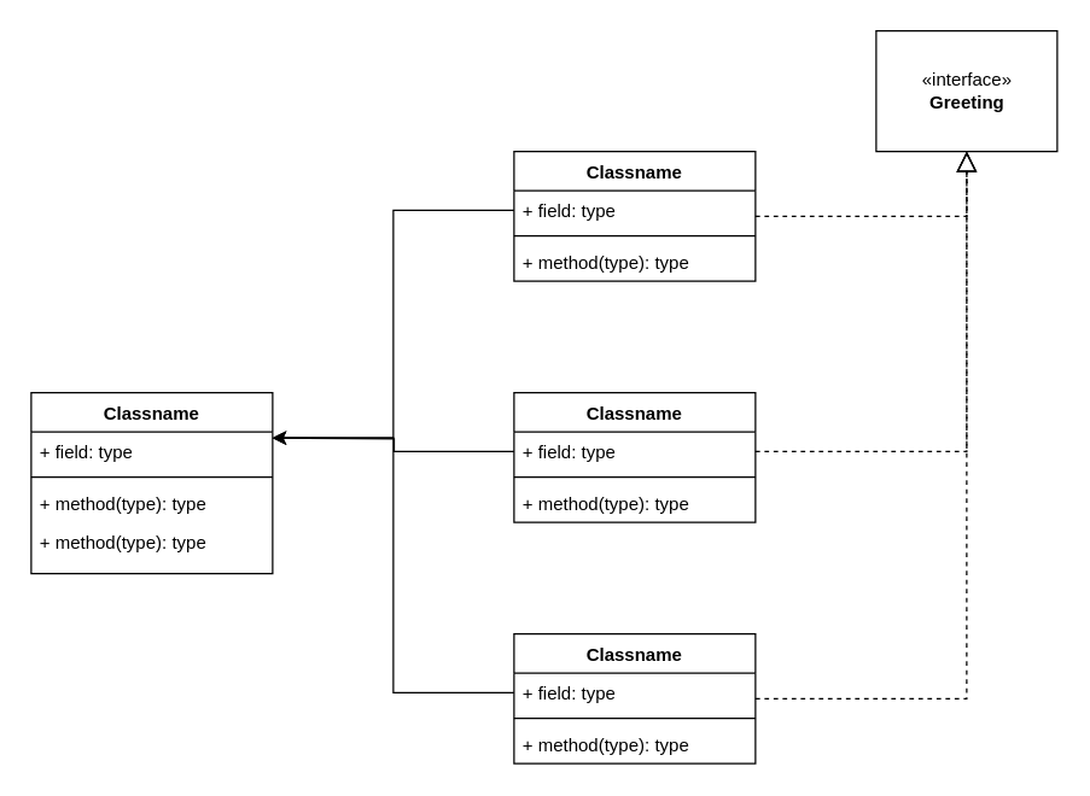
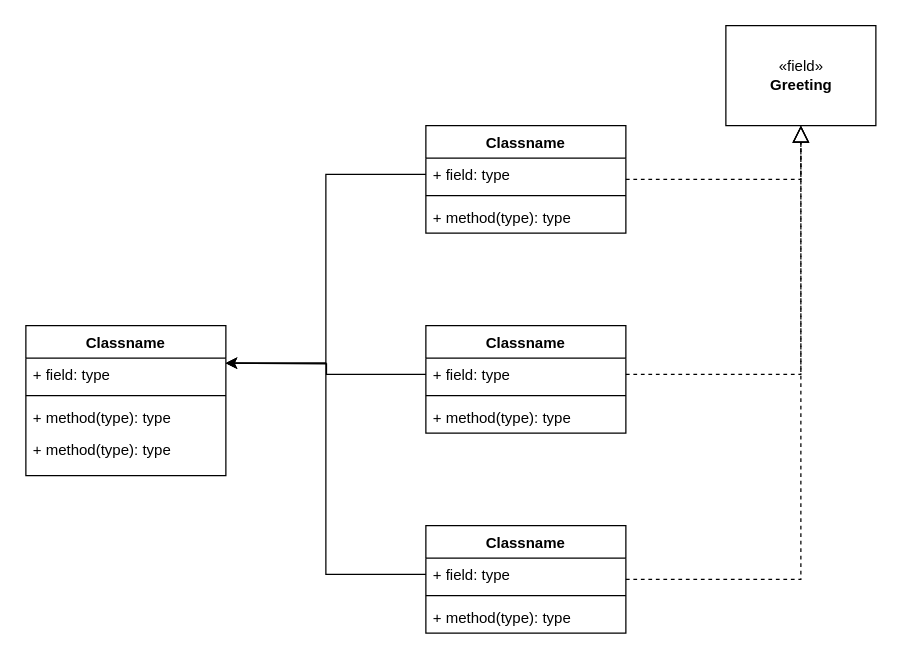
  <mxCell id="0" />
  <mxCell id="1" parent="0" />
  <mxCell id="2" value="Classname" style="swimlane;fontStyle=1;align=center;verticalAlign=top;childLayout=stackLayout;horizontal=1;startSize=26;horizontalStack=0;resizeParent=1;resizeParentMax=0;resizeLast=0;collapsible=1;marginBottom=0;" vertex="1" parent="1"><mxGeometry x="20" y="260" width="160" height="120" as="geometry" /></mxCell>
  <mxCell id="3" value="+ field: type" style="text;strokeColor=none;fillColor=none;align=left;verticalAlign=top;spacingLeft=4;spacingRight=4;overflow=hidden;rotatable=0;points=[[0,0.5],[1,0.5]];portConstraint=eastwest;" vertex="1" parent="2"><mxGeometry y="26" width="160" height="26" as="geometry" /></mxCell>
  <mxCell id="4" value="" style="line;strokeWidth=1;fillColor=none;align=left;verticalAlign=middle;spacingTop=-1;spacingLeft=3;spacingRight=3;rotatable=0;labelPosition=right;points=[];portConstraint=eastwest;" vertex="1" parent="2"><mxGeometry y="52" width="160" height="8" as="geometry" /></mxCell>
  <mxCell id="5" value="+ method(type): type" style="text;strokeColor=none;fillColor=none;align=left;verticalAlign=top;spacingLeft=4;spacingRight=4;overflow=hidden;rotatable=0;points=[[0,0.5],[1,0.5]];portConstraint=eastwest;" vertex="1" parent="2"><mxGeometry y="60" width="160" height="26" as="geometry" /></mxCell>
  <mxCell id="6" value="+ method(type): type" style="text;strokeColor=none;fillColor=none;align=left;verticalAlign=top;spacingLeft=4;spacingRight=4;overflow=hidden;rotatable=0;points=[[0,0.5],[1,0.5]];portConstraint=eastwest;" vertex="1" parent="2"><mxGeometry y="86" width="160" height="34" as="geometry" /></mxCell>
  <mxCell id="7" style="edgeStyle=orthogonalEdgeStyle;rounded=0;orthogonalLoop=1;jettySize=auto;html=1;entryX=0.5;entryY=1;entryDx=0;entryDy=0;dashed=1;endArrow=block;endFill=0;endSize=11;" edge="1" parent="1" source="8" target="16"><mxGeometry relative="1" as="geometry" /></mxCell>
  <mxCell id="8" value="Classname" style="swimlane;fontStyle=1;align=center;verticalAlign=top;childLayout=stackLayout;horizontal=1;startSize=26;horizontalStack=0;resizeParent=1;resizeParentMax=0;resizeLast=0;collapsible=1;marginBottom=0;" vertex="1" parent="1"><mxGeometry x="340" y="100" width="160" height="86" as="geometry" /></mxCell>
  <mxCell id="9" value="+ field: type" style="text;strokeColor=none;fillColor=none;align=left;verticalAlign=top;spacingLeft=4;spacingRight=4;overflow=hidden;rotatable=0;points=[[0,0.5],[1,0.5]];portConstraint=eastwest;" vertex="1" parent="8"><mxGeometry y="26" width="160" height="26" as="geometry" /></mxCell>
  <mxCell id="10" value="" style="line;strokeWidth=1;fillColor=none;align=left;verticalAlign=middle;spacingTop=-1;spacingLeft=3;spacingRight=3;rotatable=0;labelPosition=right;points=[];portConstraint=eastwest;" vertex="1" parent="8"><mxGeometry y="52" width="160" height="8" as="geometry" /></mxCell>
  <mxCell id="11" value="+ method(type): type" style="text;strokeColor=none;fillColor=none;align=left;verticalAlign=top;spacingLeft=4;spacingRight=4;overflow=hidden;rotatable=0;points=[[0,0.5],[1,0.5]];portConstraint=eastwest;" vertex="1" parent="8"><mxGeometry y="60" width="160" height="26" as="geometry" /></mxCell>
  <mxCell id="12" value="Classname" style="swimlane;fontStyle=1;align=center;verticalAlign=top;childLayout=stackLayout;horizontal=1;startSize=26;horizontalStack=0;resizeParent=1;resizeParentMax=0;resizeLast=0;collapsible=1;marginBottom=0;" vertex="1" parent="1"><mxGeometry x="340" y="260" width="160" height="86" as="geometry" /></mxCell>
  <mxCell id="13" value="+ field: type" style="text;strokeColor=none;fillColor=none;align=left;verticalAlign=top;spacingLeft=4;spacingRight=4;overflow=hidden;rotatable=0;points=[[0,0.5],[1,0.5]];portConstraint=eastwest;" vertex="1" parent="12"><mxGeometry y="26" width="160" height="26" as="geometry" /></mxCell>
  <mxCell id="14" value="" style="line;strokeWidth=1;fillColor=none;align=left;verticalAlign=middle;spacingTop=-1;spacingLeft=3;spacingRight=3;rotatable=0;labelPosition=right;points=[];portConstraint=eastwest;" vertex="1" parent="12"><mxGeometry y="52" width="160" height="8" as="geometry" /></mxCell>
  <mxCell id="15" value="+ method(type): type" style="text;strokeColor=none;fillColor=none;align=left;verticalAlign=top;spacingLeft=4;spacingRight=4;overflow=hidden;rotatable=0;points=[[0,0.5],[1,0.5]];portConstraint=eastwest;" vertex="1" parent="12"><mxGeometry y="60" width="160" height="26" as="geometry" /></mxCell>
- <mxCell id="16" value="«interface»&lt;br&gt;&lt;b&gt;Greeting&lt;/b&gt;" style="html=1;" vertex="1" parent="1"><mxGeometry x="580" y="20" width="120" height="80" as="geometry" /></mxCell>
+ <mxCell id="16" value="«field»&lt;br&gt;&lt;b&gt;Greeting&lt;/b&gt;" style="html=1;" vertex="1" parent="1"><mxGeometry x="580" y="20" width="120" height="80" as="geometry" /></mxCell>
  <mxCell id="17" style="edgeStyle=orthogonalEdgeStyle;rounded=0;orthogonalLoop=1;jettySize=auto;html=1;dashed=1;endArrow=block;endFill=0;endSize=11;" edge="1" parent="1" source="18" target="16"><mxGeometry relative="1" as="geometry" /></mxCell>
  <mxCell id="18" value="Classname" style="swimlane;fontStyle=1;align=center;verticalAlign=top;childLayout=stackLayout;horizontal=1;startSize=26;horizontalStack=0;resizeParent=1;resizeParentMax=0;resizeLast=0;collapsible=1;marginBottom=0;" vertex="1" parent="1"><mxGeometry x="340" y="420" width="160" height="86" as="geometry" /></mxCell>
  <mxCell id="19" value="+ field: type" style="text;strokeColor=none;fillColor=none;align=left;verticalAlign=top;spacingLeft=4;spacingRight=4;overflow=hidden;rotatable=0;points=[[0,0.5],[1,0.5]];portConstraint=eastwest;" vertex="1" parent="18"><mxGeometry y="26" width="160" height="26" as="geometry" /></mxCell>
  <mxCell id="20" value="" style="line;strokeWidth=1;fillColor=none;align=left;verticalAlign=middle;spacingTop=-1;spacingLeft=3;spacingRight=3;rotatable=0;labelPosition=right;points=[];portConstraint=eastwest;" vertex="1" parent="18"><mxGeometry y="52" width="160" height="8" as="geometry" /></mxCell>
  <mxCell id="21" value="+ method(type): type" style="text;strokeColor=none;fillColor=none;align=left;verticalAlign=top;spacingLeft=4;spacingRight=4;overflow=hidden;rotatable=0;points=[[0,0.5],[1,0.5]];portConstraint=eastwest;" vertex="1" parent="18"><mxGeometry y="60" width="160" height="26" as="geometry" /></mxCell>
  <mxCell id="22" style="edgeStyle=orthogonalEdgeStyle;rounded=0;orthogonalLoop=1;jettySize=auto;html=1;dashed=1;endArrow=block;endFill=0;endSize=11;" edge="1" parent="1" source="13" target="16"><mxGeometry relative="1" as="geometry" /></mxCell>
  <mxCell id="23" style="edgeStyle=orthogonalEdgeStyle;rounded=0;orthogonalLoop=1;jettySize=auto;html=1;entryX=1;entryY=0.25;entryDx=0;entryDy=0;" edge="1" parent="1" source="9" target="2"><mxGeometry relative="1" as="geometry" /></mxCell>
  <mxCell id="24" style="edgeStyle=orthogonalEdgeStyle;rounded=0;orthogonalLoop=1;jettySize=auto;html=1;" edge="1" parent="1" source="13"><mxGeometry relative="1" as="geometry"><mxPoint x="180" y="290" as="targetPoint" /></mxGeometry></mxCell>
  <mxCell id="25" style="edgeStyle=orthogonalEdgeStyle;rounded=0;orthogonalLoop=1;jettySize=auto;html=1;entryX=1;entryY=0.25;entryDx=0;entryDy=0;" edge="1" parent="1" source="19" target="2"><mxGeometry relative="1" as="geometry" /></mxCell>
